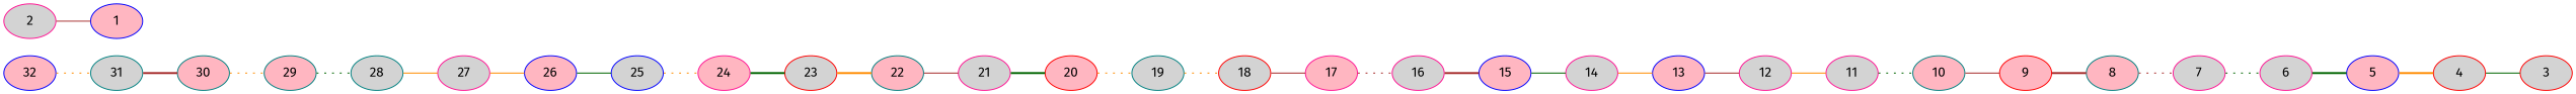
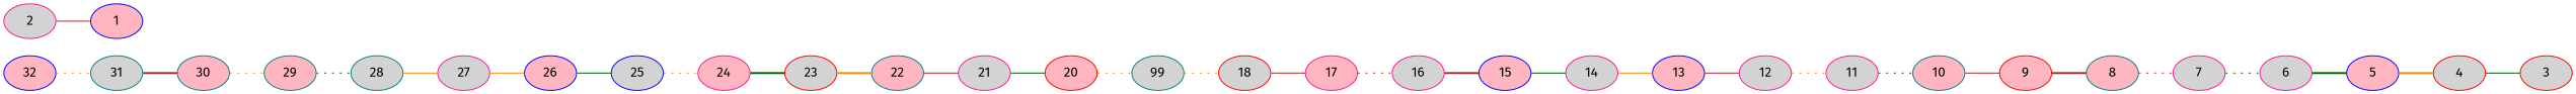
  graph {
    fontname="Fira Sans"
    rankdir=LR
    node [color=deeppink fillcolor=lightgrey fontname="Fira Sans" style=filled]
    edge [color=darkorange fontname="Fira Sans" style=solid]
    32 [color=blue fillcolor=lightpink]
    31 [color=teal]
    30 [color=teal fillcolor=lightpink]
    29 [color=teal fillcolor=lightpink]
    28 [color=teal]
    27
    26 [color=blue fillcolor=lightpink]
    25 [color=blue]
    24 [fillcolor=lightpink]
    23 [color=red]
    22 [color=teal fillcolor=lightpink]
    21
    20 [color=red fillcolor=lightpink]
-   19 [color=teal]
+   19 [color=teal label=99]
    18 [color=red]
    17 [fillcolor=lightpink]
    16
    15 [color=blue fillcolor=lightpink]
    14
    13 [color=blue fillcolor=lightpink]
    12
    11
    10 [color=teal fillcolor=lightpink]
    9 [color=red fillcolor=lightpink]
    8 [color=teal fillcolor=lightpink]
    7
    6
    5 [color=blue fillcolor=lightpink]
    4 [color=red]
    3 [color=red]
    1 [color=blue fillcolor=lightpink]
    2
    32 -- 31 [style=dotted]
    31 -- 30 [color=brown style=bold]
    30 -- 29 [style=dotted]
    29 -- 28 [color=darkgreen style=dotted]
    28 -- 27
    27 -- 26
    26 -- 25 [color=darkgreen]
    25 -- 24 [style=dotted]
    24 -- 23 [color=darkgreen style=bold]
    23 -- 22 [style=bold]
    22 -- 21 [color=brown]
-   21 -- 20 [color=darkgreen style=bold]
+   21 -- 20 [color=darkgreen]
    20 -- 19 [style=dotted]
    19 -- 18 [style=dotted]
    18 -- 17 [color=brown]
    17 -- 16 [color=brown style=dotted]
    16 -- 15 [color=brown style=bold]
    15 -- 14 [color=darkgreen]
    14 -- 13
    13 -- 12 [color=brown]
-   12 -- 11
+   12 -- 11 [style=dotted]
    11 -- 10 [color=darkgreen style=dotted]
    10 -- 9 [color=brown]
    9 -- 8 [color=brown style=bold]
    8 -- 7 [color=brown style=dotted]
    7 -- 6 [color=darkgreen style=dotted]
    6 -- 5 [color=darkgreen style=bold]
    5 -- 4 [style=bold]
    4 -- 3 [color=darkgreen]
    2 -- 1 [color=brown]
  }
